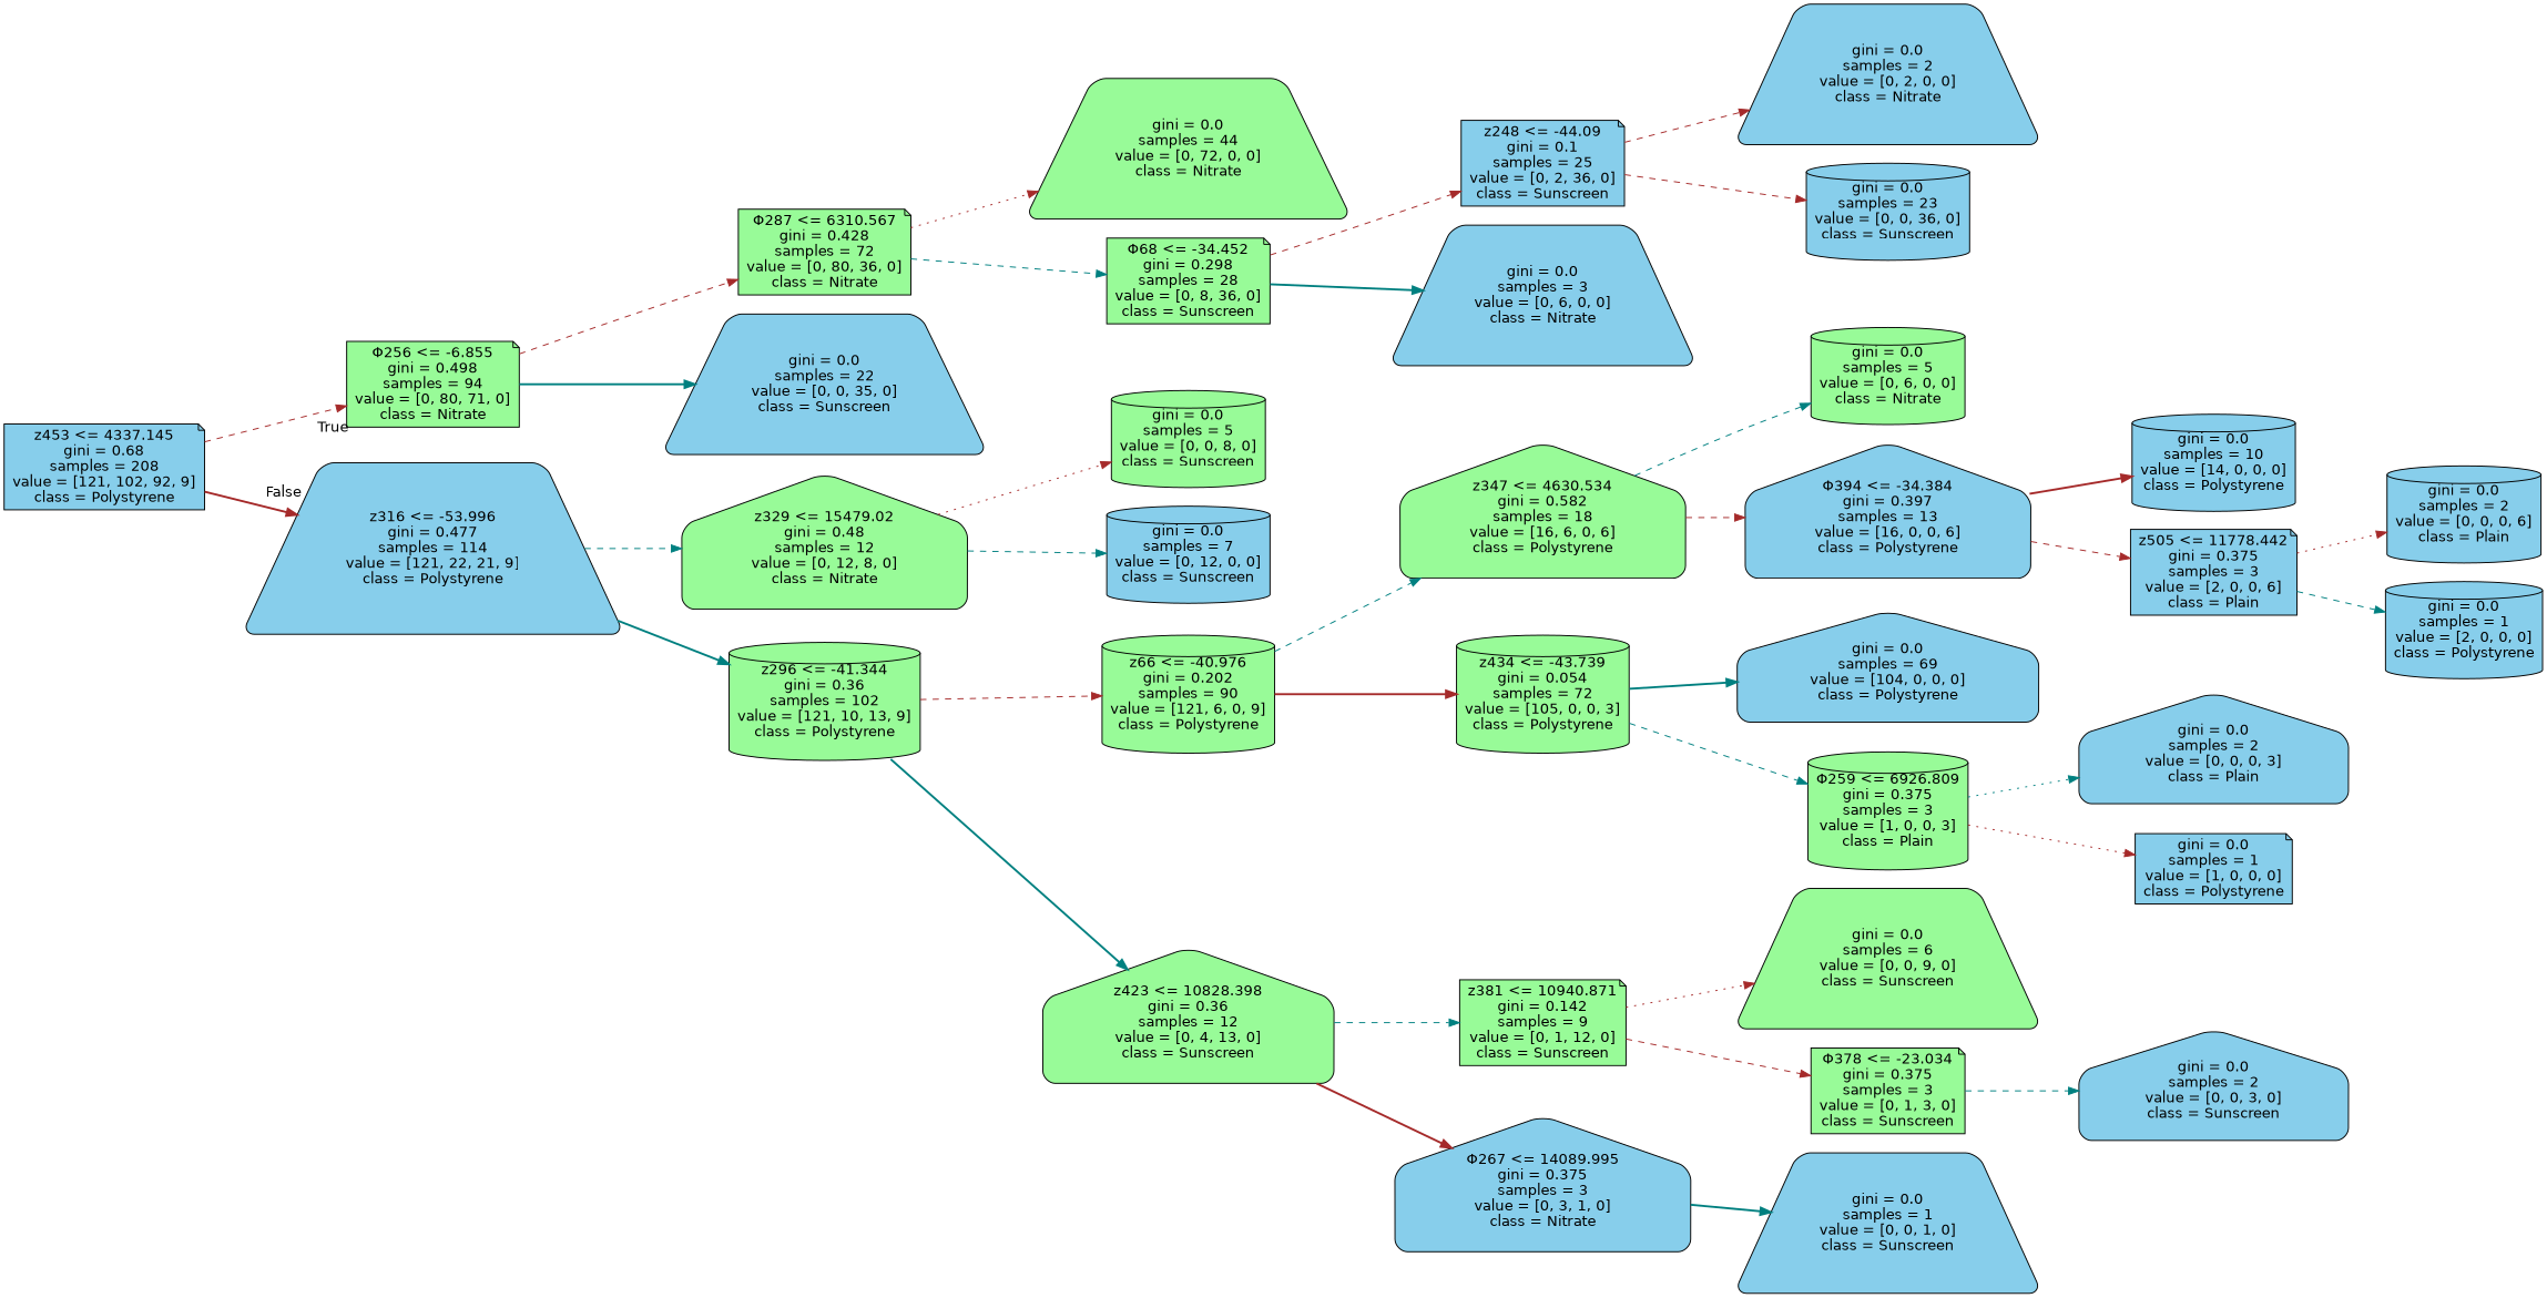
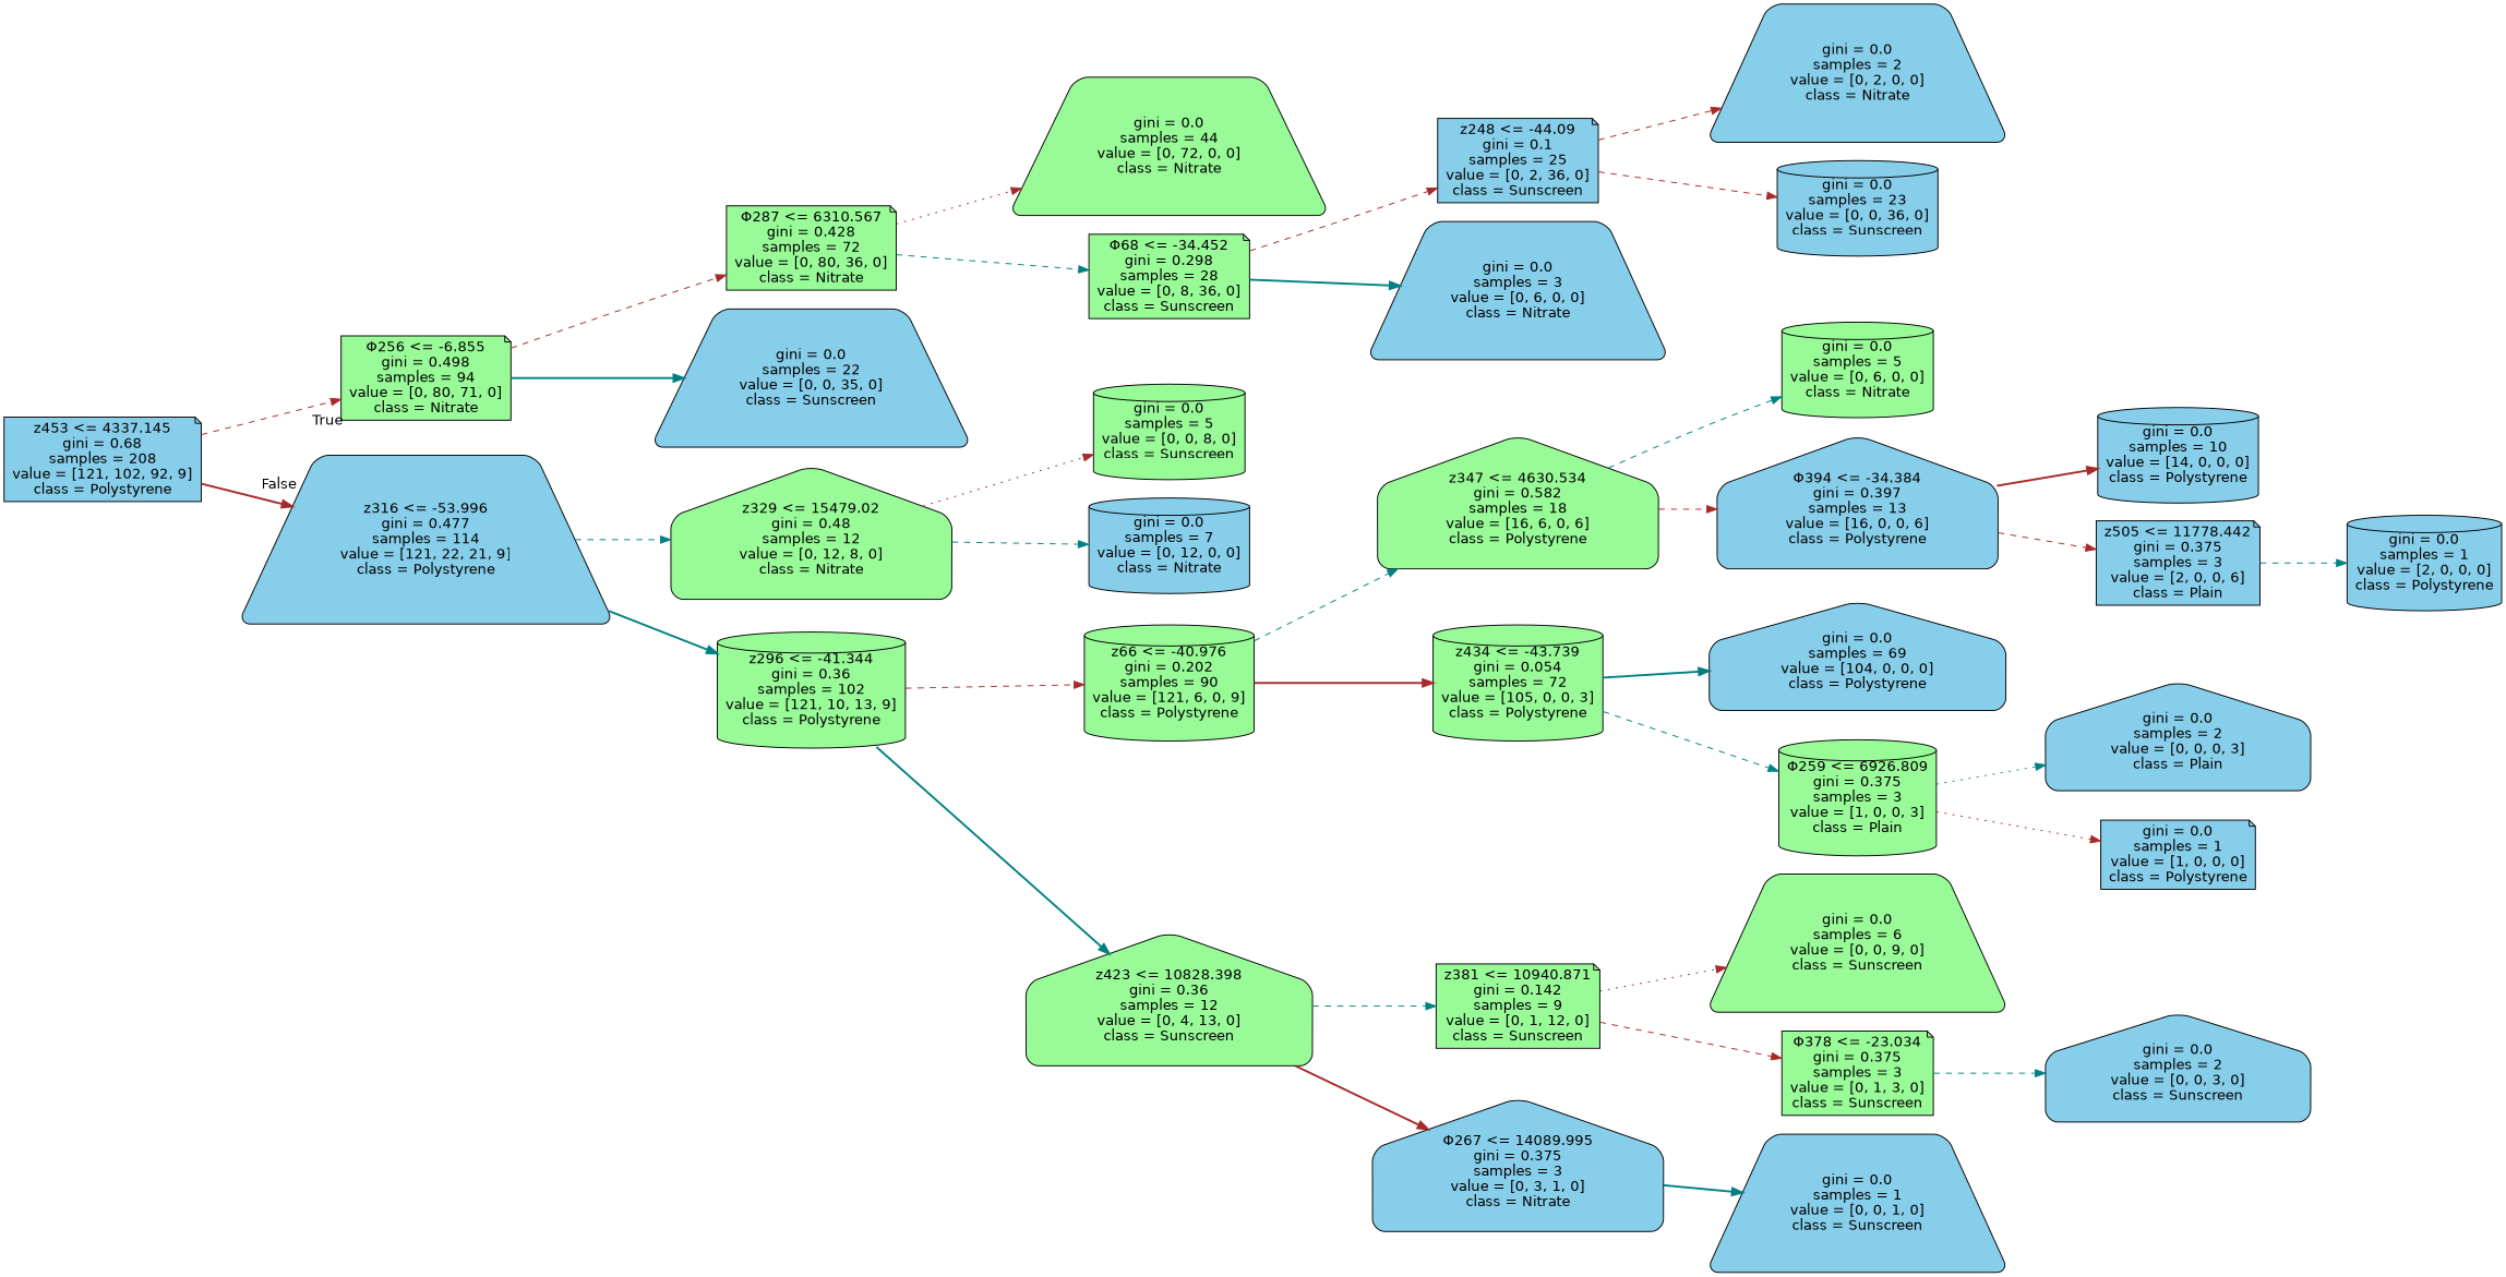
  digraph {
    rankdir=LR
    node [color=black fillcolor=skyblue fontname=helvetica shape=cylinder style="filled, rounded"]
    edge [color=brown fontname=helvetica style=dashed]
    n1 [label="z453 <= 4337.145\ngini = 0.68\nsamples = 208\nvalue = [121, 102, 92, 9]\nclass = Polystyrene" shape=note]
    n2 [fillcolor=palegreen label="Φ256 <= -6.855\ngini = 0.498\nsamples = 94\nvalue = [0, 80, 71, 0]\nclass = Nitrate" shape=note]
    n3 [label="z316 <= -53.996\ngini = 0.477\nsamples = 114\nvalue = [121, 22, 21, 9]\nclass = Polystyrene" shape=trapezium]
    n4 [fillcolor=palegreen label="Φ287 <= 6310.567\ngini = 0.428\nsamples = 72\nvalue = [0, 80, 36, 0]\nclass = Nitrate" shape=note]
    n5 [label="gini = 0.0\nsamples = 22\nvalue = [0, 0, 35, 0]\nclass = Sunscreen" shape=trapezium]
    n6 [fillcolor=palegreen label="z329 <= 15479.02\ngini = 0.48\nsamples = 12\nvalue = [0, 12, 8, 0]\nclass = Nitrate" shape=house]
    n7 [fillcolor=palegreen label="z296 <= -41.344\ngini = 0.36\nsamples = 102\nvalue = [121, 10, 13, 9]\nclass = Polystyrene"]
    n8 [fillcolor=palegreen label="gini = 0.0\nsamples = 44\nvalue = [0, 72, 0, 0]\nclass = Nitrate" shape=trapezium]
    n9 [fillcolor=palegreen label="Φ68 <= -34.452\ngini = 0.298\nsamples = 28\nvalue = [0, 8, 36, 0]\nclass = Sunscreen" shape=note]
    n10 [label="z248 <= -44.09\ngini = 0.1\nsamples = 25\nvalue = [0, 2, 36, 0]\nclass = Sunscreen" shape=note]
    n11 [label="gini = 0.0\nsamples = 3\nvalue = [0, 6, 0, 0]\nclass = Nitrate" shape=trapezium]
    n12 [label="gini = 0.0\nsamples = 2\nvalue = [0, 2, 0, 0]\nclass = Nitrate" shape=trapezium]
    n13 [label="gini = 0.0\nsamples = 23\nvalue = [0, 0, 36, 0]\nclass = Sunscreen"]
    n14 [fillcolor=palegreen label="gini = 0.0\nsamples = 5\nvalue = [0, 0, 8, 0]\nclass = Sunscreen"]
-   n15 [label="gini = 0.0\nsamples = 7\nvalue = [0, 12, 0, 0]\nclass = Sunscreen"]
+   n15 [label="gini = 0.0\nsamples = 7\nvalue = [0, 12, 0, 0]\nclass = Nitrate"]
    n16 [fillcolor=palegreen label="z66 <= -40.976\ngini = 0.202\nsamples = 90\nvalue = [121, 6, 0, 9]\nclass = Polystyrene"]
    n17 [fillcolor=palegreen label="z423 <= 10828.398\ngini = 0.36\nsamples = 12\nvalue = [0, 4, 13, 0]\nclass = Sunscreen" shape=house]
    n18 [fillcolor=palegreen label="z347 <= 4630.534\ngini = 0.582\nsamples = 18\nvalue = [16, 6, 0, 6]\nclass = Polystyrene" shape=house]
    n19 [fillcolor=palegreen label="z434 <= -43.739\ngini = 0.054\nsamples = 72\nvalue = [105, 0, 0, 3]\nclass = Polystyrene"]
    n20 [fillcolor=palegreen label="z381 <= 10940.871\ngini = 0.142\nsamples = 9\nvalue = [0, 1, 12, 0]\nclass = Sunscreen" shape=note]
    n21 [label="Φ267 <= 14089.995\ngini = 0.375\nsamples = 3\nvalue = [0, 3, 1, 0]\nclass = Nitrate" shape=house]
    n22 [fillcolor=palegreen label="gini = 0.0\nsamples = 5\nvalue = [0, 6, 0, 0]\nclass = Nitrate"]
    n23 [label="Φ394 <= -34.384\ngini = 0.397\nsamples = 13\nvalue = [16, 0, 0, 6]\nclass = Polystyrene" shape=house]
    n24 [label="gini = 0.0\nsamples = 69\nvalue = [104, 0, 0, 0]\nclass = Polystyrene" shape=house]
    n25 [fillcolor=palegreen label="Φ259 <= 6926.809\ngini = 0.375\nsamples = 3\nvalue = [1, 0, 0, 3]\nclass = Plain"]
    n26 [label="gini = 0.0\nsamples = 10\nvalue = [14, 0, 0, 0]\nclass = Polystyrene"]
    n27 [label="z505 <= 11778.442\ngini = 0.375\nsamples = 3\nvalue = [2, 0, 0, 6]\nclass = Plain" shape=note]
-   n28 [label="gini = 0.0\nsamples = 2\nvalue = [0, 0, 0, 6]\nclass = Plain"]
    n29 [label="gini = 0.0\nsamples = 1\nvalue = [2, 0, 0, 0]\nclass = Polystyrene"]
    n30 [label="gini = 0.0\nsamples = 2\nvalue = [0, 0, 0, 3]\nclass = Plain" shape=house]
    n31 [label="gini = 0.0\nsamples = 1\nvalue = [1, 0, 0, 0]\nclass = Polystyrene" shape=note]
    n32 [fillcolor=palegreen label="gini = 0.0\nsamples = 6\nvalue = [0, 0, 9, 0]\nclass = Sunscreen" shape=trapezium]
    n33 [fillcolor=palegreen label="Φ378 <= -23.034\ngini = 0.375\nsamples = 3\nvalue = [0, 1, 3, 0]\nclass = Sunscreen" shape=note]
    n34 [label="gini = 0.0\nsamples = 1\nvalue = [0, 0, 1, 0]\nclass = Sunscreen" shape=trapezium]
    n35 [label="gini = 0.0\nsamples = 2\nvalue = [0, 0, 3, 0]\nclass = Sunscreen" shape=house]
    n1 -> n2 [headlabel=True labelangle=45 labeldistance=2.5]
    n1 -> n3 [headlabel=False labelangle=-45 labeldistance=2.5 style=bold]
    n2 -> n4
    n2 -> n5 [color=teal style=bold]
    n3 -> n6 [color=teal]
    n3 -> n7 [color=teal style=bold]
    n4 -> n8 [style=dotted]
    n4 -> n9 [color=teal]
    n6 -> n14 [style=dotted]
    n6 -> n15 [color=teal]
    n7 -> n16
    n7 -> n17 [color=teal style=bold]
    n9 -> n10
    n9 -> n11 [color=teal style=bold]
    n10 -> n12
    n10 -> n13
    n16 -> n18 [color=teal]
    n16 -> n19 [style=bold]
    n17 -> n20 [color=teal]
    n17 -> n21 [style=bold]
    n18 -> n22 [color=teal]
    n18 -> n23
    n19 -> n24 [color=teal style=bold]
    n19 -> n25 [color=teal]
    n20 -> n32 [style=dotted]
    n20 -> n33
    n21 -> n34 [color=teal style=bold]
    n23 -> n26 [style=bold]
    n23 -> n27
    n25 -> n30 [color=teal style=dotted]
    n25 -> n31 [style=dotted]
-   n27 -> n28 [style=dotted]
    n27 -> n29 [color=teal]
    n33 -> n35 [color=teal]
  }
